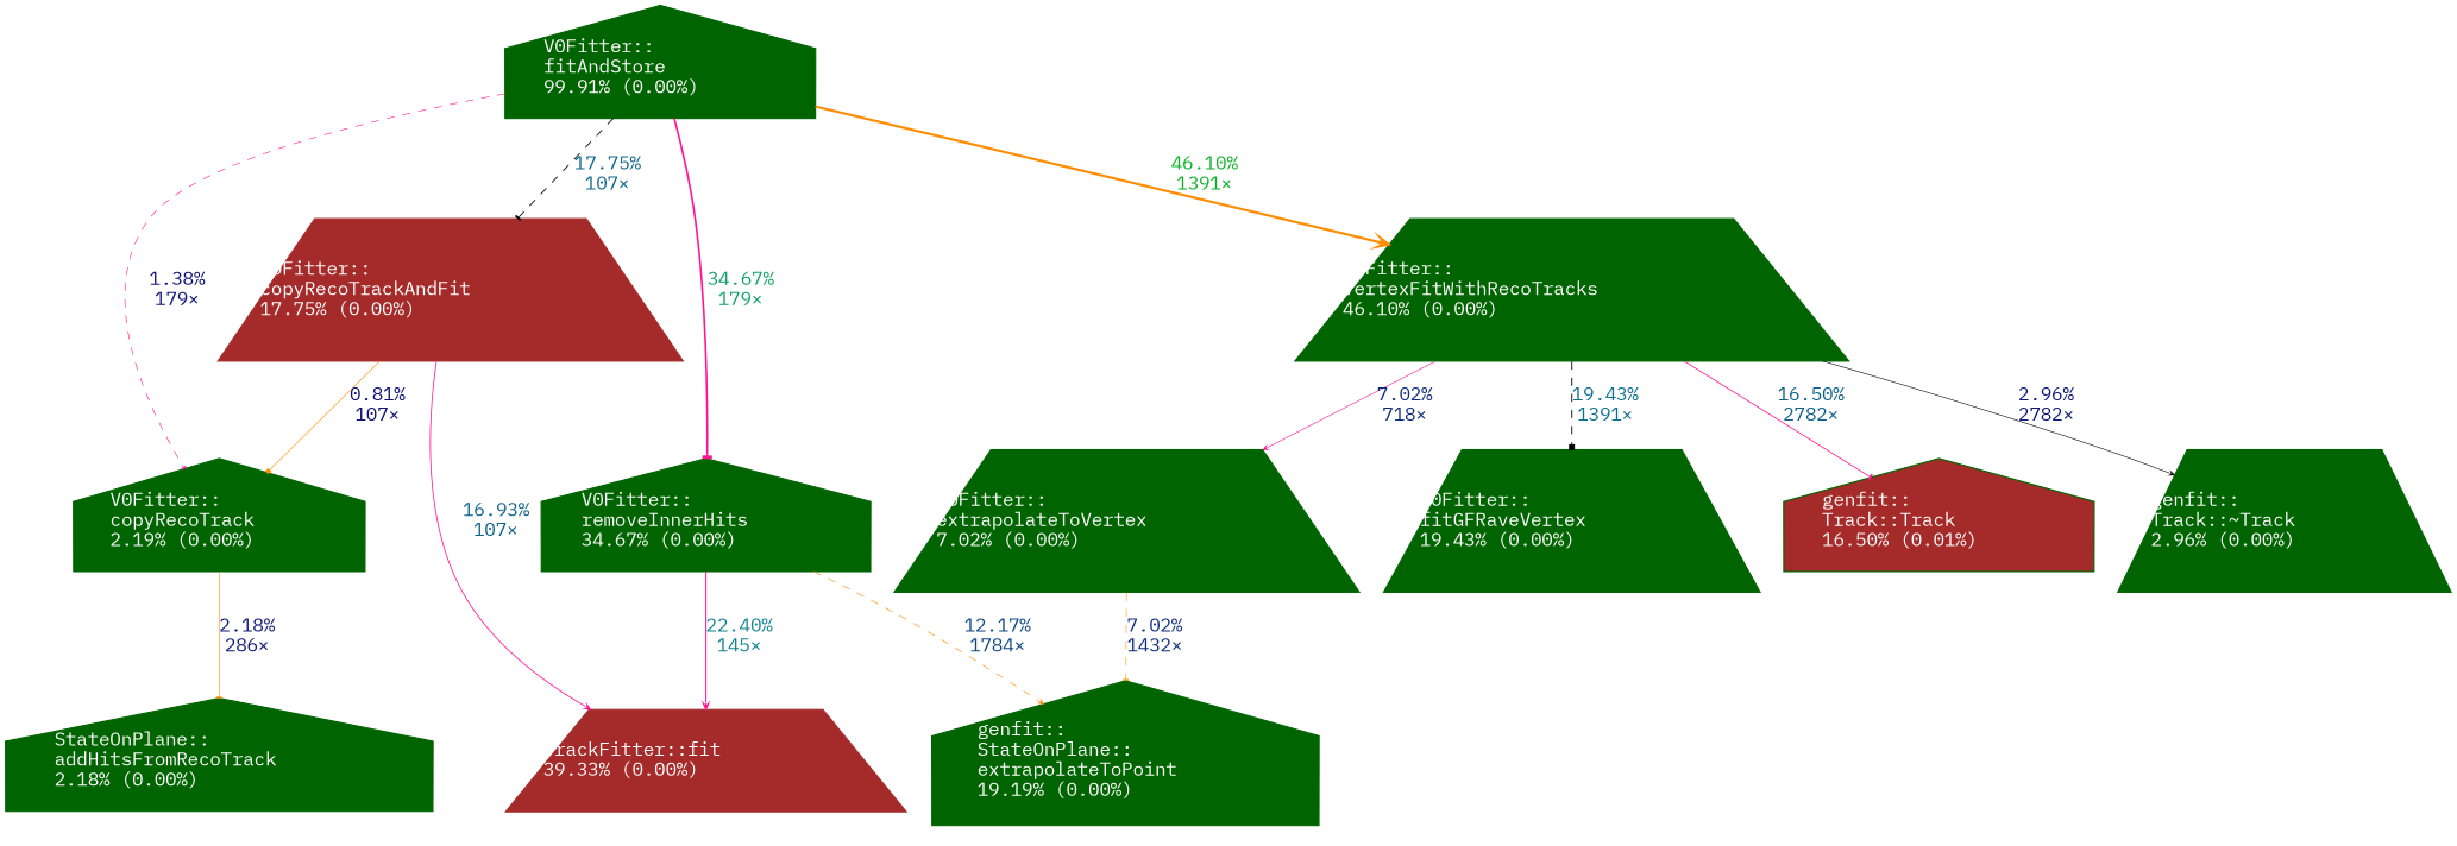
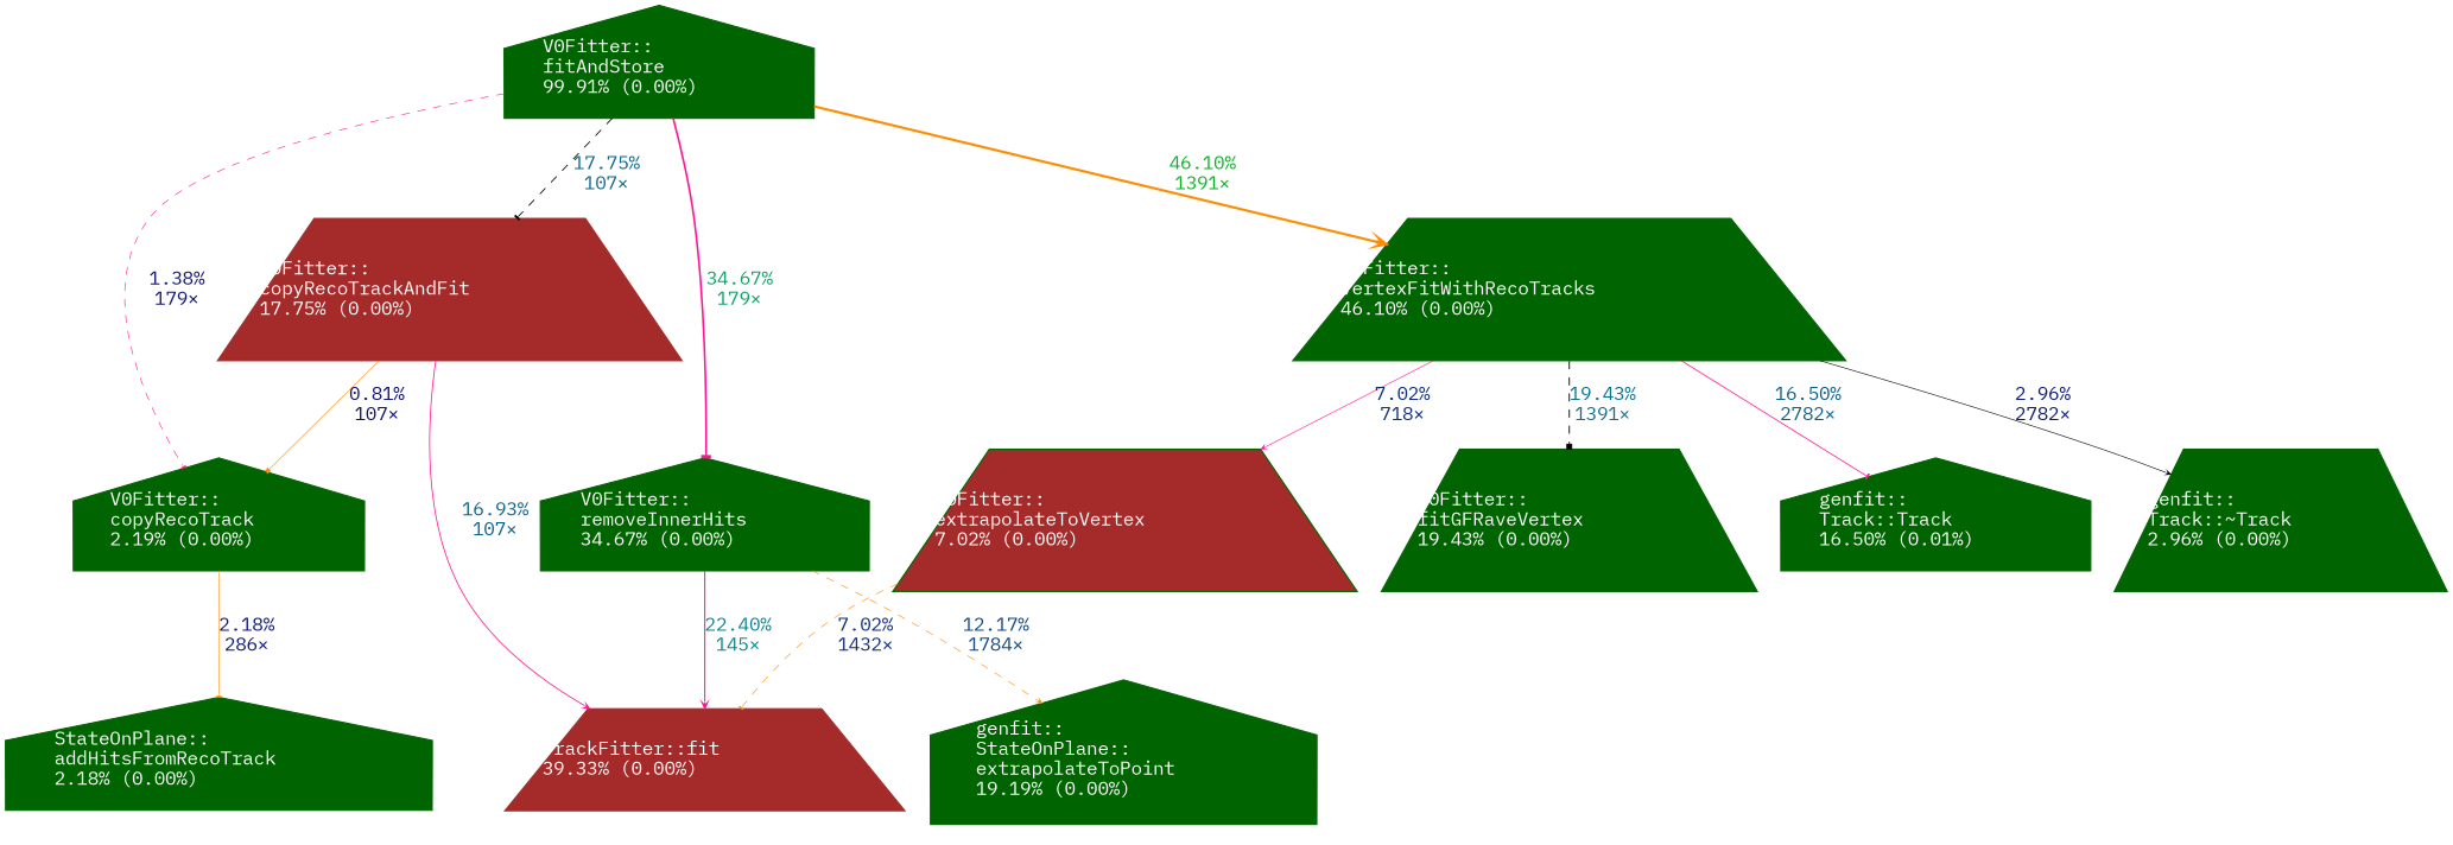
  digraph {
    fontname="IBM Plex Mono"
    node [color=darkgreen fontcolor="#ffffff" fontname="IBM Plex Mono" shape=house style=filled]
    edge [arrowhead=tee arrowsize=0.35 color=deeppink fontcolor="#0d2c7c" fontname="IBM Plex Mono" penwidth=0.50 style=solid]
    n1 [label="StateOnPlane::\laddHitsFromRecoTrack\l2.18% (0.00%)\l"]
    n2 [color=brown label="TrackFitter::fit\l39.33% (0.00%)\l" shape=trapezium]
    n3 [label="V0Fitter::\lcopyRecoTrack\l2.19% (0.00%)\l"]
    n4 [color=brown label="V0Fitter::\lcopyRecoTrackAndFit\l17.75% (0.00%)\l" shape=trapezium]
-   n5 [label="V0Fitter::\lextrapolateToVertex\l7.02% (0.00%)\l" shape=trapezium]
+   n5 [label="V0Fitter::\lextrapolateToVertex\l7.02% (0.00%)\l" shape=trapezium fillcolor=brown]
    n6 [label="genfit::\lStateOnPlane::\lextrapolateToPoint\l19.19% (0.00%)\l"]
    n7 [label="V0Fitter::\lfitAndStore\l99.91% (0.00%)\l"]
    n8 [label="V0Fitter::\lremoveInnerHits\l34.67% (0.00%)\l"]
    n9 [label="V0Fitter::\lvertexFitWithRecoTracks\l46.10% (0.00%)\l" shape=trapezium]
    n10 [label="V0Fitter::\lfitGFRaveVertex\l19.43% (0.00%)\l" shape=trapezium]
-   n11 [label="genfit::\lTrack::Track\l16.50% (0.01%)\l" fillcolor=brown]
+   n11 [label="genfit::\lTrack::Track\l16.50% (0.01%)\l"]
    n12 [label="genfit::\lTrack::~Track\l2.96% (0.00%)\l" shape=trapezium]
    n3 -> n1 [color=darkorange fontcolor="#0d1676" label="2.18%\n286×" style=bold]
    n4 -> n2 [arrowhead=vee arrowsize=0.41 fontcolor="#0c6189" label="16.93%\n107×" penwidth=0.68]
    n4 -> n3 [arrowhead=box color=darkorange fontcolor="#0d1074" label="0.81%\n107×" style=bold]
-   n5 -> n6 [color=darkorange label="7.02%\n1432×" style=dashed]
+   n5 -> n2 [color=darkorange label="7.02%\n1432×" style=dashed]
    n7 -> n3 [fontcolor="#0d1275" label="1.38%\n179×" style=dashed]
    n7 -> n4 [arrowsize=0.42 color=black fontcolor="#0c658a" label="17.75%\n107×" penwidth=0.71 style=dashed]
    n7 -> n8 [arrowsize=0.59 fontcolor="#0ba067" label="34.67%\n179×" penwidth=1.39]
    n7 -> n9 [arrowhead=vee arrowsize=0.68 color=darkorange fontcolor="#0ab024" label="46.10%\n1391×" penwidth=1.84 style=bold]
    n8 -> n2 [arrowhead=vee arrowsize=0.47 fontcolor="#0c8290" label="22.40%\n145×" penwidth=0.90]
    n8 -> n6 [arrowhead=vee color=darkorange fontcolor="#0d4682" label="12.17%\n1784×" style=dashed]
    n9 -> n5 [arrowhead=vee label="7.02%\n718×"]
    n9 -> n10 [arrowhead=box arrowsize=0.44 color=black fontcolor="#0c708c" label="19.43%\n1391×" penwidth=0.78 style=dashed]
    n9 -> n11 [arrowsize=0.41 fontcolor="#0c5e88" label="16.50%\n2782×" penwidth=0.66 style=bold]
    n9 -> n12 [arrowhead=vee color=black fontcolor="#0d1977" label="2.96%\n2782×"]
  }
